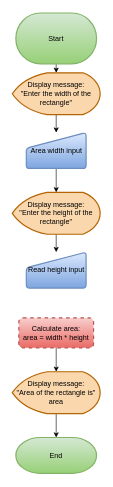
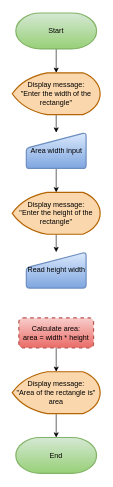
  <mxCell id="0" />
  <mxCell id="1" parent="0" />
  <mxCell id="2" style="edgeStyle=none;html=1;fontColor=#000000;" edge="1" parent="1" source="3" target="6"><mxGeometry relative="1" as="geometry" /></mxCell>
- <mxCell id="3" value="&lt;font color=&quot;#000000&quot;&gt;Start&lt;/font&gt;" style="strokeWidth=2;html=1;shape=mxgraph.flowchart.terminator;whiteSpace=wrap;fillColor=#d5e8d4;strokeColor=#82b366;gradientColor=#97d077;" vertex="1" parent="1"><mxGeometry x="26" y="20" width="135" height="85" as="geometry" /></mxCell>
+ <mxCell id="3" value="&lt;font color=&quot;#000000&quot;&gt;Start&lt;/font&gt;" style="strokeWidth=2;html=1;shape=mxgraph.flowchart.terminator;whiteSpace=wrap;fillColor=#d5e8d4;strokeColor=#82b366;gradientColor=#97d077;" vertex="1" parent="1"><mxGeometry x="26" y="20" width="135" height="60" as="geometry" /></mxCell>
  <mxCell id="4" value="&lt;font color=&quot;#000000&quot;&gt;End&lt;/font&gt;" style="strokeWidth=2;html=1;shape=mxgraph.flowchart.terminator;whiteSpace=wrap;fillColor=#d5e8d4;gradientColor=#97d077;strokeColor=#82b366;" vertex="1" parent="1"><mxGeometry x="26" y="730" width="135" height="60" as="geometry" /></mxCell>
  <mxCell id="5" style="edgeStyle=none;html=1;entryX=0.5;entryY=0;entryDx=0;entryDy=0;fontColor=#000000;" edge="1" parent="1" source="6" target="8"><mxGeometry relative="1" as="geometry" /></mxCell>
  <mxCell id="6" value="&lt;font color=&quot;#000000&quot;&gt;Display message: &lt;br&gt;&quot;Enter the width of the rectangle&quot;&lt;/font&gt;" style="strokeWidth=2;html=1;shape=mxgraph.flowchart.display;whiteSpace=wrap;fillColor=#fad7ac;strokeColor=#b46504;" vertex="1" parent="1"><mxGeometry x="20" y="120" width="147" height="70" as="geometry" /></mxCell>
  <mxCell id="7" style="edgeStyle=none;html=1;entryX=0.5;entryY=0;entryDx=0;entryDy=0;entryPerimeter=0;fontColor=#000000;" edge="1" parent="1" source="8" target="12"><mxGeometry relative="1" as="geometry" /></mxCell>
  <mxCell id="8" value="&lt;font color=&quot;#000000&quot;&gt;Area width input&lt;/font&gt;" style="html=1;strokeWidth=2;shape=manualInput;whiteSpace=wrap;rounded=1;size=26;arcSize=11;fillColor=#dae8fc;strokeColor=#6c8ebf;gradientColor=#7ea6e0;" vertex="1" parent="1"><mxGeometry x="43.5" y="220" width="100" height="60" as="geometry" /></mxCell>
  <mxCell id="9" style="edgeStyle=none;html=1;fontColor=#000000;" edge="1" parent="1" source="10" target="15"><mxGeometry relative="1" as="geometry" /></mxCell>
  <mxCell id="10" value="&lt;font color=&quot;#000000&quot;&gt;Calculate area: &lt;br&gt;area = width * height&lt;/font&gt;" style="rounded=1;whiteSpace=wrap;html=1;absoluteArcSize=1;arcSize=14;strokeWidth=2;fillColor=#f8cecc;gradientColor=#ea6b66;strokeColor=#b85450;dashed=1;" vertex="1" parent="1"><mxGeometry x="31" y="530" width="125" height="50" as="geometry" /></mxCell>
  <mxCell id="11" style="edgeStyle=none;html=1;entryX=0.5;entryY=0;entryDx=0;entryDy=0;fontColor=#000000;" edge="1" parent="1" source="12" target="13"><mxGeometry relative="1" as="geometry" /></mxCell>
  <mxCell id="12" value="&lt;font color=&quot;#000000&quot;&gt;Display message: &lt;br&gt;&quot;Enter the height of the rectangle&quot;&lt;/font&gt;" style="strokeWidth=2;html=1;shape=mxgraph.flowchart.display;whiteSpace=wrap;fillColor=#fad7ac;strokeColor=#b46504;" vertex="1" parent="1"><mxGeometry x="20" y="320" width="147" height="70" as="geometry" /></mxCell>
- <mxCell id="13" value="&lt;font color=&quot;#000000&quot;&gt;Read height input&lt;/font&gt;" style="html=1;strokeWidth=2;shape=manualInput;whiteSpace=wrap;rounded=1;size=26;arcSize=11;fillColor=#dae8fc;gradientColor=#7ea6e0;strokeColor=#6c8ebf;" vertex="1" parent="1"><mxGeometry x="43.5" y="420" width="100" height="60" as="geometry" /></mxCell>
+ <mxCell id="13" value="&lt;font color=&quot;#000000&quot;&gt;Read height width&lt;/font&gt;" style="html=1;strokeWidth=2;shape=manualInput;whiteSpace=wrap;rounded=1;size=26;arcSize=11;fillColor=#dae8fc;gradientColor=#7ea6e0;strokeColor=#6c8ebf;" vertex="1" parent="1"><mxGeometry x="43.5" y="420" width="100" height="60" as="geometry" /></mxCell>
  <mxCell id="14" style="edgeStyle=none;html=1;fontColor=#000000;" edge="1" parent="1" source="15" target="4"><mxGeometry relative="1" as="geometry" /></mxCell>
  <mxCell id="15" value="&lt;font color=&quot;#000000&quot;&gt;Display message: &lt;br&gt;&quot;Area of the rectangle is&quot;&lt;br&gt;area&lt;br&gt;&lt;/font&gt;" style="strokeWidth=2;html=1;shape=mxgraph.flowchart.display;whiteSpace=wrap;fillColor=#fad7ac;strokeColor=#b46504;" vertex="1" parent="1"><mxGeometry x="20" y="620" width="147" height="70" as="geometry" /></mxCell>
